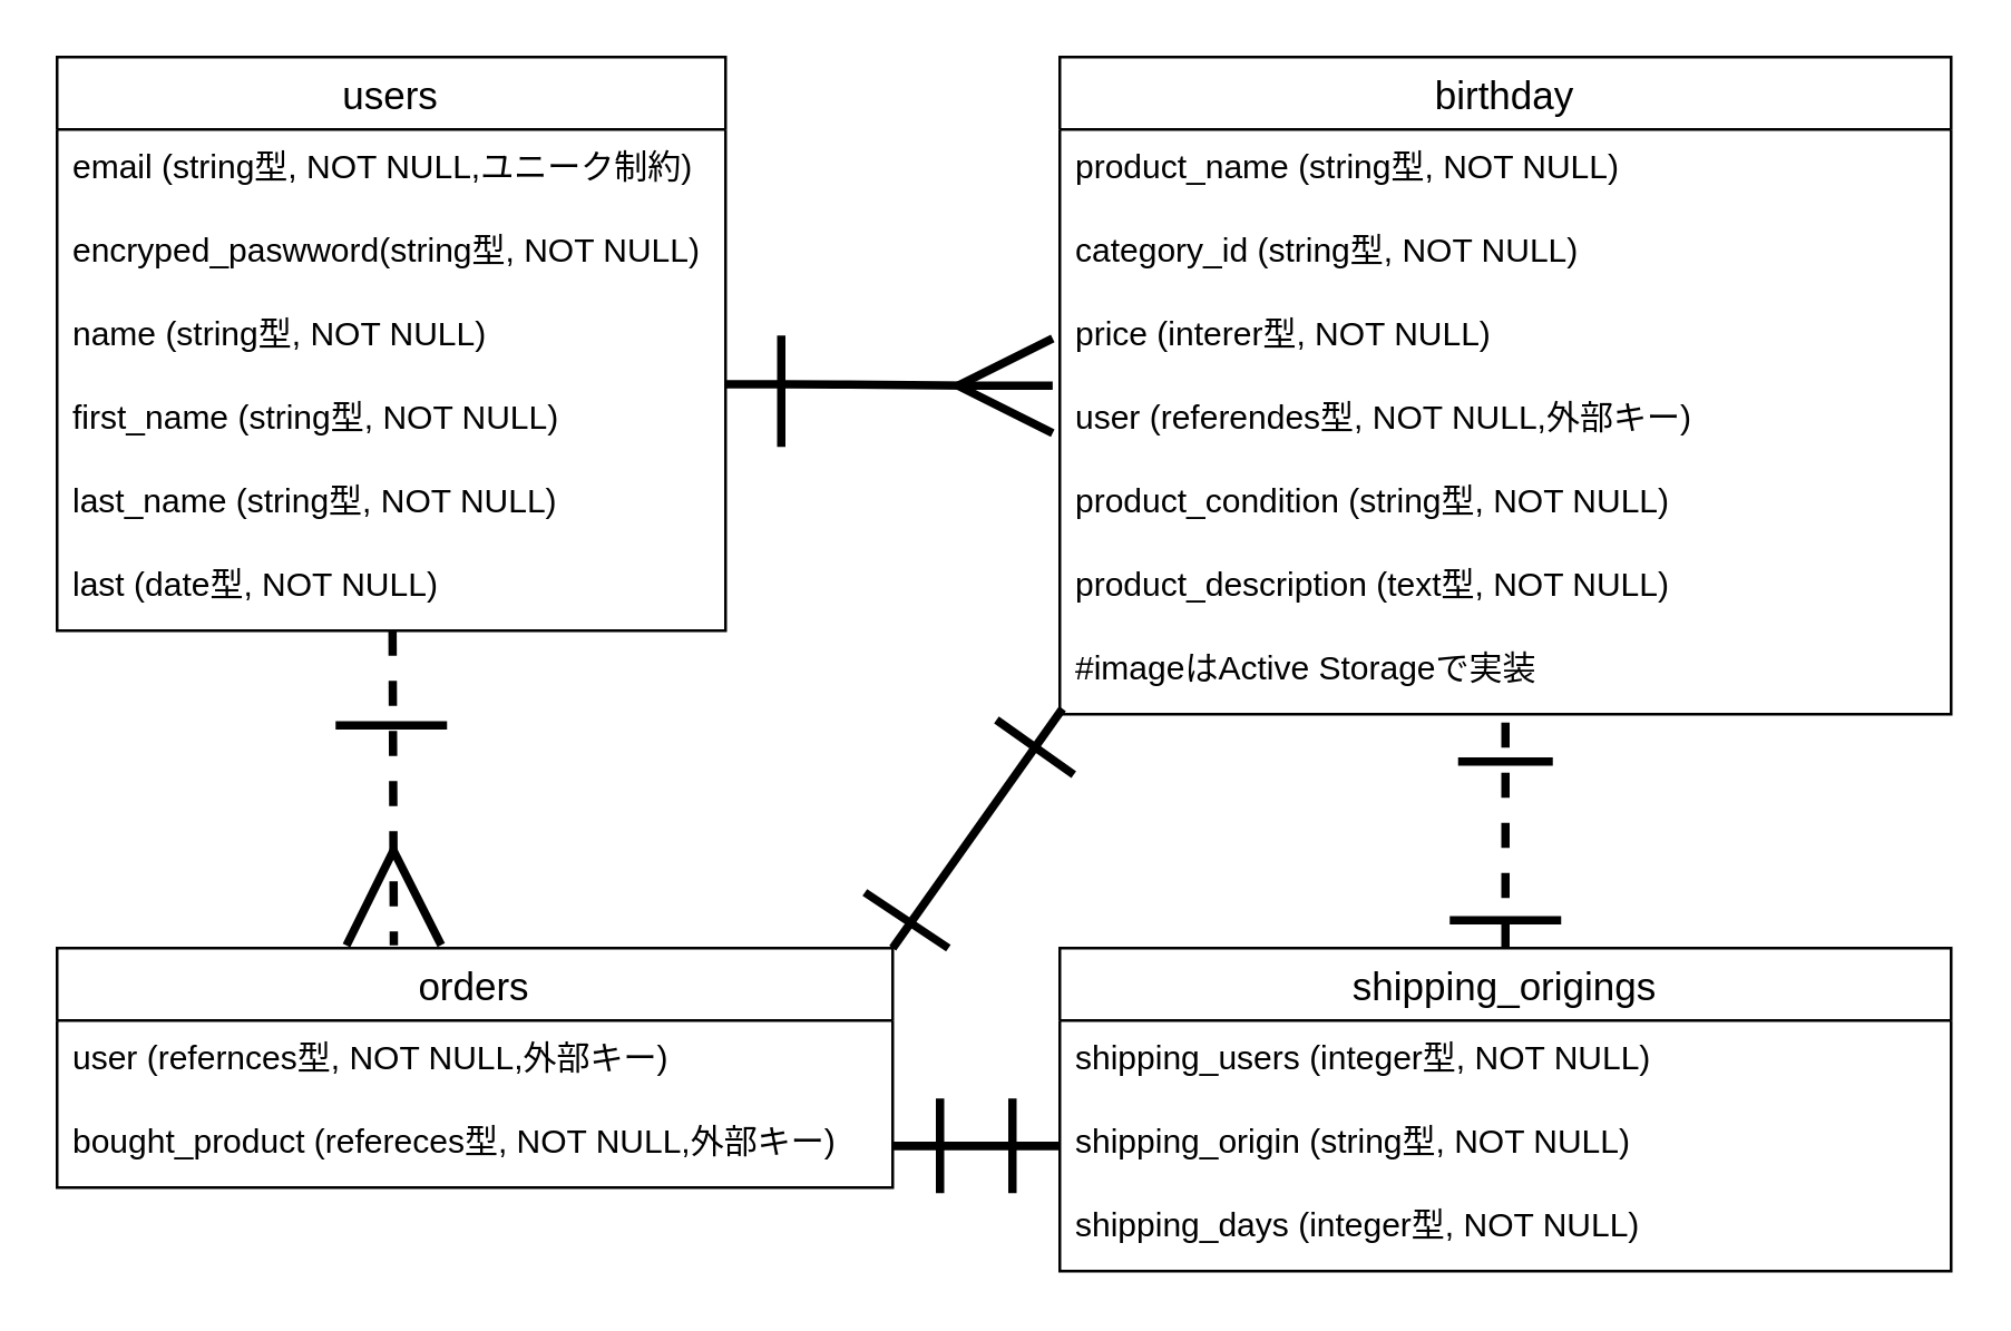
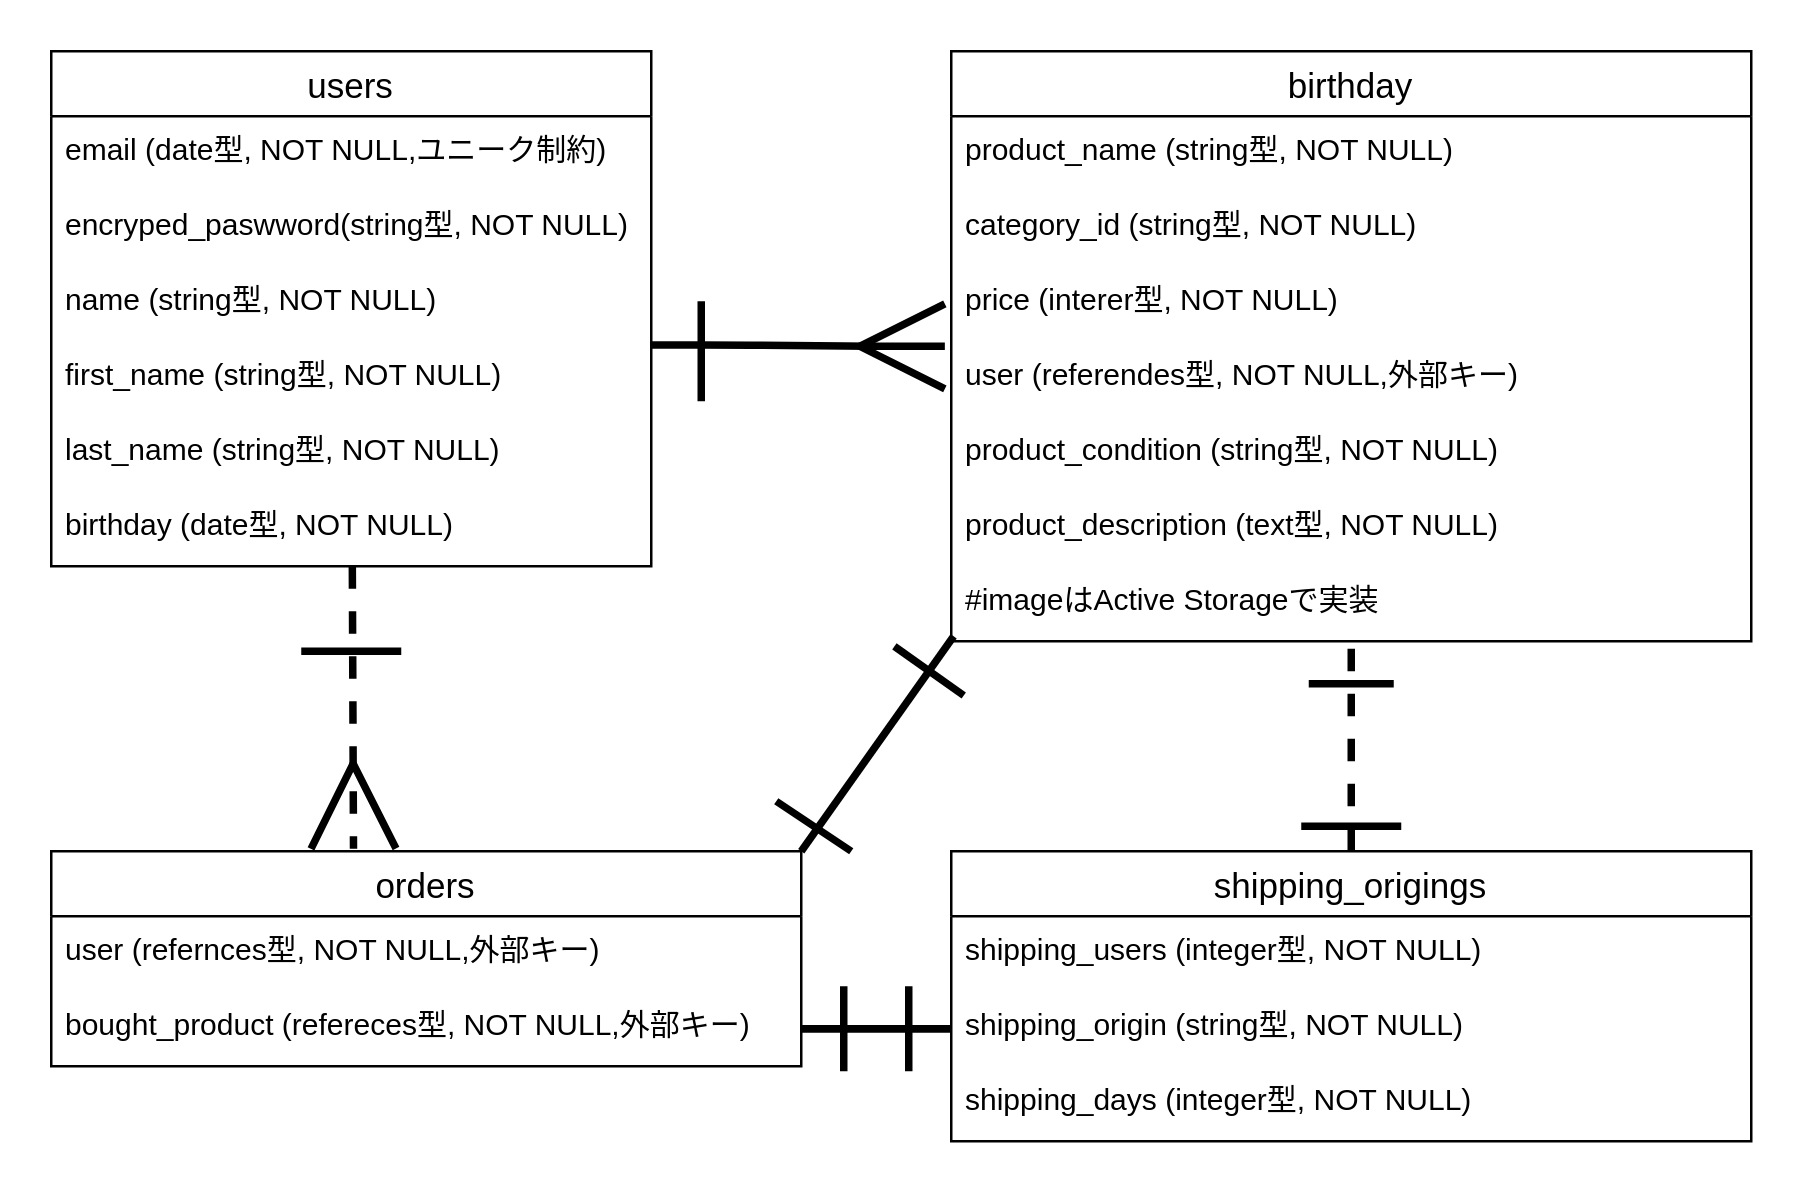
  <mxCell id="0" />
  <mxCell id="1" parent="0" />
  <mxCell id="2" style="edgeStyle=none;html=1;entryX=0.403;entryY=-0.012;entryDx=0;entryDy=0;entryPerimeter=0;endArrow=ERmany;endFill=0;endSize=30;strokeWidth=3;dashed=1;" edge="1" parent="1" source="3" target="20"><mxGeometry relative="1" as="geometry" /></mxCell>
  <mxCell id="3" value="users" style="swimlane;fontStyle=0;childLayout=stackLayout;horizontal=1;startSize=26;horizontalStack=0;resizeParent=1;resizeParentMax=0;resizeLast=0;collapsible=1;marginBottom=0;align=center;fontSize=14;" parent="1" vertex="1"><mxGeometry x="20" y="20" width="240" height="206" as="geometry" /></mxCell>
- <mxCell id="4" value="email (string型, NOT NULL,ユニーク制約)" style="text;strokeColor=none;fillColor=none;spacingLeft=4;spacingRight=4;overflow=hidden;rotatable=0;points=[[0,0.5],[1,0.5]];portConstraint=eastwest;fontSize=12;" parent="3" vertex="1"><mxGeometry y="26" width="240" height="30" as="geometry" /></mxCell>
+ <mxCell id="4" value="email (date型, NOT NULL,ユニーク制約)" style="text;strokeColor=none;fillColor=none;spacingLeft=4;spacingRight=4;overflow=hidden;rotatable=0;points=[[0,0.5],[1,0.5]];portConstraint=eastwest;fontSize=12;" parent="3" vertex="1"><mxGeometry y="26" width="240" height="30" as="geometry" /></mxCell>
  <mxCell id="5" value="encryped_paswword(string型, NOT NULL)　(string型, NOT NULL(string型, NOT NULL)" style="text;strokeColor=none;fillColor=none;spacingLeft=4;spacingRight=4;overflow=hidden;rotatable=0;points=[[0,0.5],[1,0.5]];portConstraint=eastwest;fontSize=12;" parent="3" vertex="1"><mxGeometry y="56" width="240" height="30" as="geometry" /></mxCell>
  <mxCell id="6" value="name (string型, NOT NULL)" style="text;strokeColor=none;fillColor=none;spacingLeft=4;spacingRight=4;overflow=hidden;rotatable=0;points=[[0,0.5],[1,0.5]];portConstraint=eastwest;fontSize=12;" parent="3" vertex="1"><mxGeometry y="86" width="240" height="30" as="geometry" /></mxCell>
  <mxCell id="7" value="" style="endArrow=none;html=1;rounded=0;strokeWidth=3;endSize=30;" edge="1" parent="3"><mxGeometry relative="1" as="geometry"><mxPoint x="260" y="100" as="sourcePoint" /><mxPoint x="260" y="140" as="targetPoint" /></mxGeometry></mxCell>
  <mxCell id="8" value="first_name (string型, NOT NULL)" style="text;strokeColor=none;fillColor=none;spacingLeft=4;spacingRight=4;overflow=hidden;rotatable=0;points=[[0,0.5],[1,0.5]];portConstraint=eastwest;fontSize=12;" parent="3" vertex="1"><mxGeometry y="116" width="240" height="30" as="geometry" /></mxCell>
  <mxCell id="9" value="last_name (string型, NOT NULL)" style="text;strokeColor=none;fillColor=none;spacingLeft=4;spacingRight=4;overflow=hidden;rotatable=0;points=[[0,0.5],[1,0.5]];portConstraint=eastwest;fontSize=12;" parent="3" vertex="1"><mxGeometry y="146" width="240" height="30" as="geometry" /></mxCell>
- <mxCell id="10" value="last (date型, NOT NULL)&#10;&#10;" style="text;strokeColor=none;fillColor=none;spacingLeft=4;spacingRight=4;overflow=hidden;rotatable=0;points=[[0,0.5],[1,0.5]];portConstraint=eastwest;fontSize=12;" parent="3" vertex="1"><mxGeometry y="176" width="240" height="30" as="geometry" /></mxCell>
+ <mxCell id="10" value="birthday (date型, NOT NULL)&#10;&#10;" style="text;strokeColor=none;fillColor=none;spacingLeft=4;spacingRight=4;overflow=hidden;rotatable=0;points=[[0,0.5],[1,0.5]];portConstraint=eastwest;fontSize=12;" parent="3" vertex="1"><mxGeometry y="176" width="240" height="30" as="geometry" /></mxCell>
  <mxCell id="11" value="birthday" style="swimlane;fontStyle=0;childLayout=stackLayout;horizontal=1;startSize=26;horizontalStack=0;resizeParent=1;resizeParentMax=0;resizeLast=0;collapsible=1;marginBottom=0;align=center;fontSize=14;" parent="1" vertex="1"><mxGeometry x="380" y="20" width="320" height="236" as="geometry" /></mxCell>
  <mxCell id="12" value="product_name (string型, NOT NULL)" style="text;strokeColor=none;fillColor=none;spacingLeft=4;spacingRight=4;overflow=hidden;rotatable=0;points=[[0,0.5],[1,0.5]];portConstraint=eastwest;fontSize=12;" parent="11" vertex="1"><mxGeometry y="26" width="320" height="30" as="geometry" /></mxCell>
  <mxCell id="13" value="category_id (string型, NOT NULL)" style="text;strokeColor=none;fillColor=none;spacingLeft=4;spacingRight=4;overflow=hidden;rotatable=0;points=[[0,0.5],[1,0.5]];portConstraint=eastwest;fontSize=12;" parent="11" vertex="1"><mxGeometry y="56" width="320" height="30" as="geometry" /></mxCell>
  <mxCell id="14" value="price (interer型, NOT NULL)" style="text;strokeColor=none;fillColor=none;spacingLeft=4;spacingRight=4;overflow=hidden;rotatable=0;points=[[0,0.5],[1,0.5]];portConstraint=eastwest;fontSize=12;" parent="11" vertex="1"><mxGeometry y="86" width="320" height="30" as="geometry" /></mxCell>
  <mxCell id="15" value="user (referendes型, NOT NULL,外部キー)" style="text;strokeColor=none;fillColor=none;spacingLeft=4;spacingRight=4;overflow=hidden;rotatable=0;points=[[0,0.5],[1,0.5]];portConstraint=eastwest;fontSize=12;" parent="11" vertex="1"><mxGeometry y="116" width="320" height="30" as="geometry" /></mxCell>
  <mxCell id="16" value="product_condition (string型, NOT NULL)" style="text;strokeColor=none;fillColor=none;spacingLeft=4;spacingRight=4;overflow=hidden;rotatable=0;points=[[0,0.5],[1,0.5]];portConstraint=eastwest;fontSize=12;" parent="11" vertex="1"><mxGeometry y="146" width="320" height="30" as="geometry" /></mxCell>
  <mxCell id="17" value="product_description (text型, NOT NULL)&#10;&#10;" style="text;strokeColor=none;fillColor=none;spacingLeft=4;spacingRight=4;overflow=hidden;rotatable=0;points=[[0,0.5],[1,0.5]];portConstraint=eastwest;fontSize=12;" parent="11" vertex="1"><mxGeometry y="176" width="320" height="30" as="geometry" /></mxCell>
  <mxCell id="18" value="#imageはActive Storageで実装" style="text;strokeColor=none;fillColor=none;spacingLeft=4;spacingRight=4;overflow=hidden;rotatable=0;points=[[0,0.5],[1,0.5]];portConstraint=eastwest;fontSize=12;" parent="11" vertex="1"><mxGeometry y="206" width="320" height="30" as="geometry" /></mxCell>
  <mxCell id="19" value="" style="edgeStyle=none;html=1;strokeWidth=3;endArrow=ERone;endFill=0;endSize=30;entryX=0.003;entryY=0.933;entryDx=0;entryDy=0;entryPerimeter=0;exitX=1;exitY=0;exitDx=0;exitDy=0;" edge="1" parent="1" source="20" target="18"><mxGeometry relative="1" as="geometry"><Array as="points" /></mxGeometry></mxCell>
  <mxCell id="20" value="orders" style="swimlane;fontStyle=0;childLayout=stackLayout;horizontal=1;startSize=26;horizontalStack=0;resizeParent=1;resizeParentMax=0;resizeLast=0;collapsible=1;marginBottom=0;align=center;fontSize=14;" parent="1" vertex="1"><mxGeometry x="20" y="340" width="300" height="86" as="geometry" /></mxCell>
  <mxCell id="21" value="user (refernces型, NOT NULL,外部キー)" style="text;strokeColor=none;fillColor=none;spacingLeft=4;spacingRight=4;overflow=hidden;rotatable=0;points=[[0,0.5],[1,0.5]];portConstraint=eastwest;fontSize=12;" parent="20" vertex="1"><mxGeometry y="26" width="300" height="30" as="geometry" /></mxCell>
  <mxCell id="22" value="bought_product (refereces型, NOT NULL,外部キー)" style="text;strokeColor=none;fillColor=none;spacingLeft=4;spacingRight=4;overflow=hidden;rotatable=0;points=[[0,0.5],[1,0.5]];portConstraint=eastwest;fontSize=12;" parent="20" vertex="1"><mxGeometry y="56" width="300" height="30" as="geometry" /></mxCell>
  <mxCell id="23" value="shipping_origings" style="swimlane;fontStyle=0;childLayout=stackLayout;horizontal=1;startSize=26;horizontalStack=0;resizeParent=1;resizeParentMax=0;resizeLast=0;collapsible=1;marginBottom=0;align=center;fontSize=14;" parent="1" vertex="1"><mxGeometry x="380" y="340" width="320" height="116" as="geometry" /></mxCell>
  <mxCell id="24" value="shipping_users (integer型, NOT NULL)" style="text;strokeColor=none;fillColor=none;spacingLeft=4;spacingRight=4;overflow=hidden;rotatable=0;points=[[0,0.5],[1,0.5]];portConstraint=eastwest;fontSize=12;" parent="23" vertex="1"><mxGeometry y="26" width="320" height="30" as="geometry" /></mxCell>
  <mxCell id="25" value="shipping_origin (string型, NOT NULL)　" style="text;strokeColor=none;fillColor=none;spacingLeft=4;spacingRight=4;overflow=hidden;rotatable=0;points=[[0,0.5],[1,0.5]];portConstraint=eastwest;fontSize=12;" parent="23" vertex="1"><mxGeometry y="56" width="320" height="30" as="geometry" /></mxCell>
  <mxCell id="26" value="shipping_days (integer型, NOT NULL)" style="text;strokeColor=none;fillColor=none;spacingLeft=4;spacingRight=4;overflow=hidden;rotatable=0;points=[[0,0.5],[1,0.5]];portConstraint=eastwest;fontSize=12;" parent="23" vertex="1"><mxGeometry y="86" width="320" height="30" as="geometry" /></mxCell>
  <mxCell id="27" value="" style="edgeStyle=entityRelationEdgeStyle;fontSize=12;html=1;endArrow=ERmany;strokeWidth=3;entryX=-0.008;entryY=0.067;entryDx=0;entryDy=0;entryPerimeter=0;startSize=30;endSize=30;" parent="1" target="15" edge="1"><mxGeometry width="100" height="100" relative="1" as="geometry"><mxPoint x="260" y="137.5" as="sourcePoint" /><mxPoint x="360" y="137.5" as="targetPoint" /></mxGeometry></mxCell>
  <mxCell id="28" value="" style="edgeStyle=none;html=1;strokeWidth=3;endArrow=ERone;endFill=0;endSize=30;exitX=0.5;exitY=0;exitDx=0;exitDy=0;dashed=1;" edge="1" parent="1" source="23" target="18"><mxGeometry relative="1" as="geometry"><mxPoint x="450" y="342.01" as="sourcePoint" /><mxPoint x="510.96" y="256" as="targetPoint" /><Array as="points" /></mxGeometry></mxCell>
  <mxCell id="29" style="edgeStyle=none;html=1;strokeWidth=3;endArrow=ERone;endFill=0;endSize=30;" edge="1" parent="1" source="22" target="25"><mxGeometry relative="1" as="geometry" /></mxCell>
  <mxCell id="30" value="" style="endArrow=none;html=1;rounded=0;strokeWidth=3;endSize=30;" edge="1" parent="1"><mxGeometry relative="1" as="geometry"><mxPoint x="160" y="260" as="sourcePoint" /><mxPoint x="120" y="260" as="targetPoint" /></mxGeometry></mxCell>
  <mxCell id="31" value="" style="endArrow=none;html=1;rounded=0;strokeWidth=3;endSize=30;" edge="1" parent="1"><mxGeometry relative="1" as="geometry"><mxPoint x="310" y="320" as="sourcePoint" /><mxPoint x="340" y="340" as="targetPoint" /></mxGeometry></mxCell>
  <mxCell id="32" value="" style="edgeStyle=none;html=1;strokeWidth=3;endArrow=ERone;endFill=0;endSize=30;" edge="1" parent="1" source="25" target="22"><mxGeometry relative="1" as="geometry" /></mxCell>
  <mxCell id="33" value="" style="endArrow=none;html=1;rounded=0;strokeWidth=3;endSize=30;" edge="1" parent="1"><mxGeometry relative="1" as="geometry"><mxPoint x="560" y="330" as="sourcePoint" /><mxPoint x="520" y="330" as="targetPoint" /></mxGeometry></mxCell>
